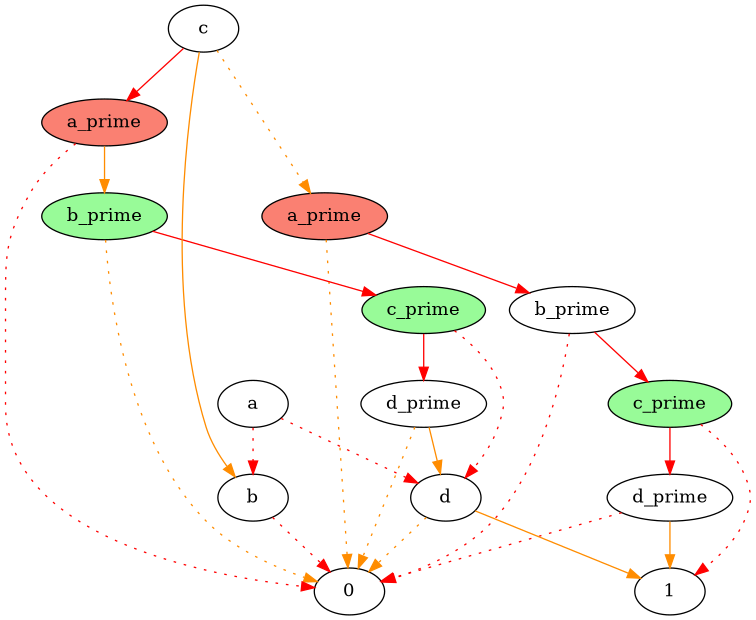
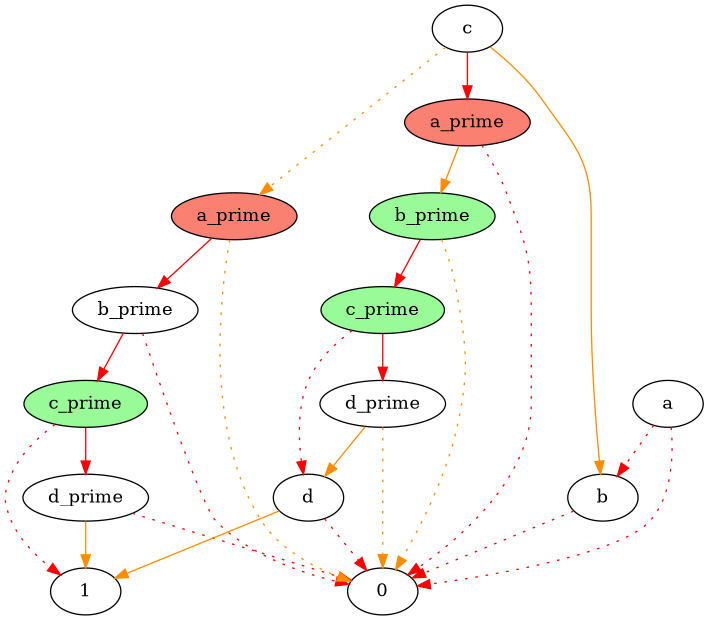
  digraph {
    node [fillcolor=white style=filled]
    edge [color=red style=dotted]
    n1 [label=d_prime]
    n2 [label=0]
    n3 [label=1]
    n4 [fillcolor=palegreen label=c_prime]
    n5 [label=b_prime]
    n6 [fillcolor=salmon label=a_prime]
    n7 [label=d]
    n8 [label=d_prime]
    n9 [fillcolor=palegreen label=c_prime]
    n10 [fillcolor=palegreen label=b_prime]
    n11 [fillcolor=salmon label=a_prime]
    n12 [label=c]
    n13 [label=b]
    n14 [label=a]
    n1 -> n2
    n1 -> n3 [color=darkorange style=""]
    n4 -> n1 [style=""]
    n4 -> n3
    n5 -> n2
    n5 -> n4 [style=""]
    n6 -> n2 [color=darkorange]
    n6 -> n5 [style=""]
-   n7 -> n2 [color=darkorange]
+   n7 -> n2
    n7 -> n3 [color=darkorange style=""]
    n8 -> n2 [color=darkorange]
    n8 -> n7 [color=darkorange style=""]
    n9 -> n7
    n9 -> n8 [style=""]
    n10 -> n2 [color=darkorange]
    n10 -> n9 [style=""]
    n11 -> n2
    n11 -> n10 [color=darkorange style=""]
    n12 -> n6 [color=darkorange]
    n12 -> n11 [style=""]
    n12 -> n13 [color=darkorange style=""]
    n13 -> n2
-   n14 -> n7
+   n14 -> n2
    n14 -> n13
  }
